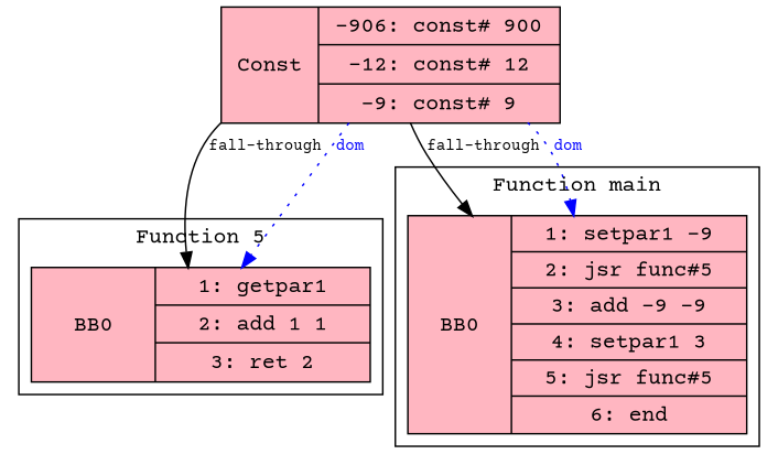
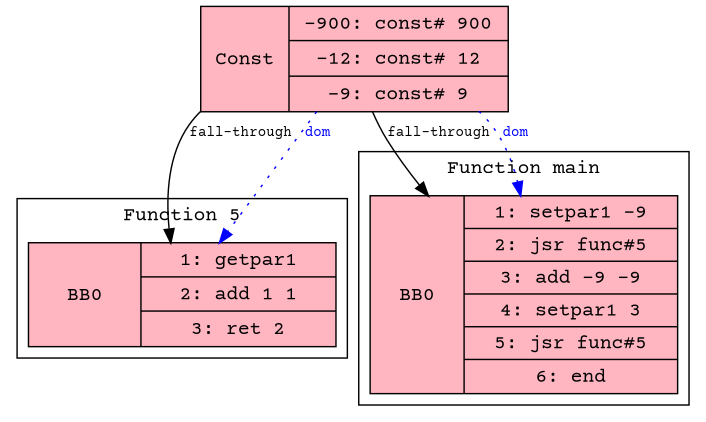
  digraph {
    fontname="Courier Prime"
    node [shape=record style=filled fillcolor=lightpink fontname="Courier Prime"]
    edge [fontsize=10 fontname="Courier Prime"]
    n1 [height=1.0 label="BB0 | {1: getpar1 | 2: add 1 1 | 3: ret 2}" width=3.0]
    n2 [height=1.0 label="BB0 | {1: setpar1 -9 | 2: jsr func#5 | 3: add -9 -9 | 4: setpar1 3 | 5: jsr func#5 | 6: end}" width=3.0]
-   n3 [height=1.0 label="Const | {-906: const# 900 | -12: const# 12 | -9: const# 9}" width=3.0]
+   n3 [height=1.0 label="Const | {-900: const# 900 | -12: const# 12 | -9: const# 9}" width=3.0]
    subgraph cluster_1 {
      label="Function 5"
      nodesep=0.5
      rankdir=TB
      ranksep=1.0
      n1
    }
    subgraph cluster_2 {
      label="Function main"
      nodesep=0.5
      rankdir=TB
      ranksep=1.0
      n2
    }
    subgraph sub_3 {
      n1
      n2
      n3
    }
    n3 -> n1 [label="fall-through"]
    n3 -> n1 [color=blue fontcolor=blue label=dom style=dotted]
    n3 -> n2 [label="fall-through"]
    n3 -> n2 [color=blue fontcolor=blue label=dom style=dotted]
  }
